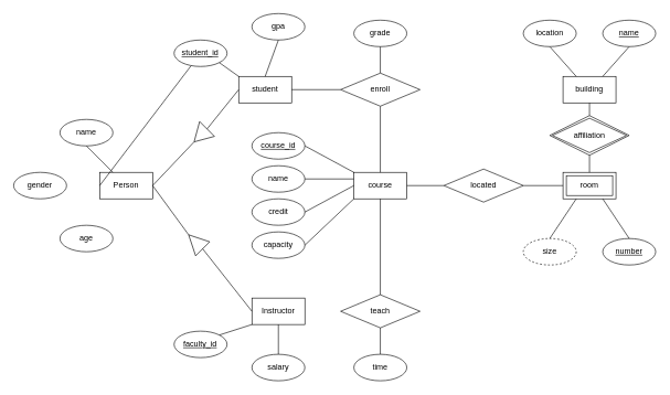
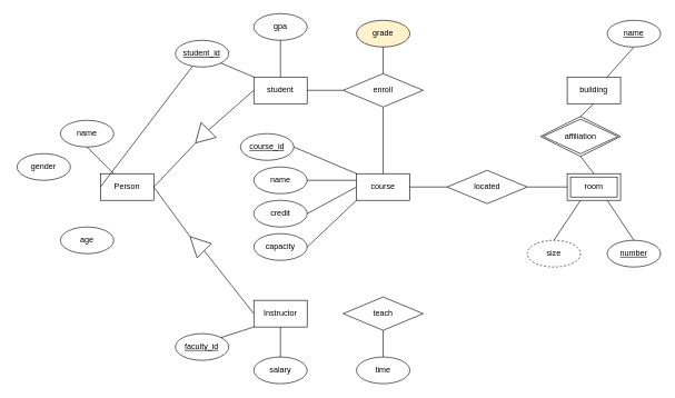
  <mxCell id="0" />
  <mxCell id="1" parent="0" />
- <mxCell id="2" value="student" style="rounded=0;whiteSpace=wrap;html=1;" parent="1" vertex="1"><mxGeometry x="360" y="115" width="80" height="40" as="geometry" /></mxCell>
+ <mxCell id="2" value="student" style="rounded=0;whiteSpace=wrap;html=1;" parent="1" vertex="1"><mxGeometry x="380" y="115" width="80" height="40" as="geometry" /></mxCell>
  <mxCell id="3" value="Instructor" style="rounded=0;whiteSpace=wrap;html=1;" parent="1" vertex="1"><mxGeometry x="380" y="450" width="80" height="40" as="geometry" /></mxCell>
  <mxCell id="4" value="" style="endArrow=none;html=1;rounded=0;exitX=1;exitY=0.5;exitDx=0;exitDy=0;entryX=0;entryY=0.5;entryDx=0;entryDy=0;" parent="1" source="2" edge="1" target="20"><mxGeometry width="50" height="50" relative="1" as="geometry"><mxPoint x="660" y="380" as="sourcePoint" /><mxPoint x="520" y="135" as="targetPoint" /></mxGeometry></mxCell>
  <mxCell id="5" value="course" style="rounded=0;whiteSpace=wrap;html=1;" parent="1" vertex="1"><mxGeometry x="534" y="260" width="80" height="40" as="geometry" /></mxCell>
  <mxCell id="6" value="" style="endArrow=none;html=1;rounded=0;exitX=0.5;exitY=0;exitDx=0;exitDy=0;entryX=0.5;entryY=1;entryDx=0;entryDy=0;" parent="1" source="5" target="20" edge="1"><mxGeometry width="50" height="50" relative="1" as="geometry"><mxPoint x="624" y="400" as="sourcePoint" /><mxPoint x="644" y="135" as="targetPoint" /></mxGeometry></mxCell>
  <mxCell id="7" value="Person" style="rounded=0;whiteSpace=wrap;html=1;" parent="1" vertex="1"><mxGeometry x="150" y="260" width="80" height="40" as="geometry" /></mxCell>
  <mxCell id="8" value="" style="triangle;whiteSpace=wrap;html=1;rotation=135;" parent="1" vertex="1"><mxGeometry x="288.63" y="188.37" width="27.58" height="31.63" as="geometry" /></mxCell>
  <mxCell id="9" value="" style="endArrow=none;html=1;rounded=0;entryX=0;entryY=0.5;entryDx=0;entryDy=0;exitX=0;exitY=0.5;exitDx=0;exitDy=0;" parent="1" source="8" target="2" edge="1"><mxGeometry width="50" height="50" relative="1" as="geometry"><mxPoint x="430" y="340" as="sourcePoint" /><mxPoint x="480" y="290" as="targetPoint" /></mxGeometry></mxCell>
  <mxCell id="10" value="" style="endArrow=none;html=1;rounded=0;entryX=1;entryY=0.5;entryDx=0;entryDy=0;exitX=1;exitY=0.5;exitDx=0;exitDy=0;" parent="1" source="8" target="7" edge="1"><mxGeometry width="50" height="50" relative="1" as="geometry"><mxPoint x="346" y="273" as="sourcePoint" /><mxPoint x="400" y="260" as="targetPoint" /></mxGeometry></mxCell>
  <mxCell id="11" value="" style="triangle;whiteSpace=wrap;html=1;rotation=-135;" parent="1" vertex="1"><mxGeometry x="280" y="350" width="30" height="30" as="geometry" /></mxCell>
  <mxCell id="12" value="" style="endArrow=none;html=1;rounded=0;entryX=0;entryY=0.5;entryDx=0;entryDy=0;exitX=0;exitY=0.5;exitDx=0;exitDy=0;" parent="1" source="11" target="3" edge="1"><mxGeometry width="50" height="50" relative="1" as="geometry"><mxPoint x="430" y="395" as="sourcePoint" /><mxPoint x="380" y="385" as="targetPoint" /></mxGeometry></mxCell>
  <mxCell id="13" value="" style="endArrow=none;html=1;rounded=0;entryX=1;entryY=0.5;entryDx=0;entryDy=0;exitX=1;exitY=0.5;exitDx=0;exitDy=0;" parent="1" source="11" target="7" edge="1"><mxGeometry width="50" height="50" relative="1" as="geometry"><mxPoint x="346" y="328" as="sourcePoint" /><mxPoint x="230" y="335" as="targetPoint" /></mxGeometry></mxCell>
  <mxCell id="14" value="name" style="ellipse;whiteSpace=wrap;html=1;" vertex="1" parent="1"><mxGeometry x="90" y="180" width="80" height="40" as="geometry" /></mxCell>
- <mxCell id="15" value="gender" style="ellipse;whiteSpace=wrap;html=1;" vertex="1" parent="1"><mxGeometry x="20" y="260" width="80" height="40" as="geometry" /></mxCell>
+ <mxCell id="15" value="gender" style="ellipse;whiteSpace=wrap;html=1;" vertex="1" parent="1"><mxGeometry x="25" y="230" width="80" height="40" as="geometry" /></mxCell>
  <mxCell id="16" value="age" style="ellipse;whiteSpace=wrap;html=1;" vertex="1" parent="1"><mxGeometry x="90" y="340" width="80" height="40" as="geometry" /></mxCell>
  <mxCell id="17" value="" style="endArrow=none;html=1;rounded=0;entryX=0.5;entryY=1;entryDx=0;entryDy=0;exitX=0.25;exitY=0;exitDx=0;exitDy=0;" edge="1" parent="1" source="7" target="14"><mxGeometry width="50" height="50" relative="1" as="geometry"><mxPoint x="410" y="290" as="sourcePoint" /><mxPoint x="460" y="240" as="targetPoint" /></mxGeometry></mxCell>
  <mxCell id="18" value="" style="endArrow=none;html=1;rounded=0;exitX=0;exitY=0.5;exitDx=0;exitDy=0;" edge="1" parent="1" source="7" target="40"><mxGeometry width="50" height="50" relative="1" as="geometry"><mxPoint x="410" y="290" as="sourcePoint" /><mxPoint x="460" y="240" as="targetPoint" /></mxGeometry></mxCell>
- <mxCell id="19" value="grade" style="ellipse;whiteSpace=wrap;html=1;" vertex="1" parent="1"><mxGeometry x="534" y="30" width="80" height="40" as="geometry" /></mxCell>
+ <mxCell id="19" value="grade" style="ellipse;whiteSpace=wrap;html=1;fillColor=#fff2cc;" vertex="1" parent="1"><mxGeometry x="534" y="30" width="80" height="40" as="geometry" /></mxCell>
  <mxCell id="20" value="enroll" style="shape=rhombus;perimeter=rhombusPerimeter;whiteSpace=wrap;html=1;align=center;" vertex="1" parent="1"><mxGeometry x="514" y="110" width="120" height="50" as="geometry" /></mxCell>
  <mxCell id="21" value="" style="endArrow=none;html=1;rounded=0;exitX=0.5;exitY=1;exitDx=0;exitDy=0;entryX=0.5;entryY=0;entryDx=0;entryDy=0;" edge="1" parent="1" source="19" target="20"><mxGeometry width="50" height="50" relative="1" as="geometry"><mxPoint x="544" y="300" as="sourcePoint" /><mxPoint x="594" y="110" as="targetPoint" /></mxGeometry></mxCell>
  <mxCell id="22" value="building" style="rounded=0;whiteSpace=wrap;html=1;" vertex="1" parent="1"><mxGeometry x="850" y="115" width="80" height="40" as="geometry" /></mxCell>
- <mxCell id="23" value="affiliation" style="shape=rhombus;double=1;perimeter=rhombusPerimeter;whiteSpace=wrap;html=1;align=center;" vertex="1" parent="1"><mxGeometry x="830" y="174.19" width="120" height="60" as="geometry" /></mxCell>
+ <mxCell id="23" value="affiliation" style="shape=rhombus;double=1;perimeter=rhombusPerimeter;whiteSpace=wrap;html=1;align=center;" vertex="1" parent="1"><mxGeometry x="810" y="174.19" width="120" height="60" as="geometry" /></mxCell>
  <mxCell id="24" value="number" style="ellipse;whiteSpace=wrap;html=1;fontStyle=4" vertex="1" parent="1"><mxGeometry x="910" y="360" width="80" height="40" as="geometry" /></mxCell>
  <mxCell id="25" value="size" style="ellipse;whiteSpace=wrap;html=1;dashed=1;" vertex="1" parent="1"><mxGeometry x="790" y="360" width="80" height="40" as="geometry" /></mxCell>
  <mxCell id="26" value="room" style="shape=ext;margin=3;double=1;whiteSpace=wrap;html=1;align=center;" vertex="1" parent="1"><mxGeometry x="850" y="260" width="80" height="40" as="geometry" /></mxCell>
  <mxCell id="27" value="" style="endArrow=none;html=1;rounded=0;entryX=0.5;entryY=0;entryDx=0;entryDy=0;exitX=0.75;exitY=1;exitDx=0;exitDy=0;" edge="1" parent="1" source="26" target="24"><mxGeometry width="50" height="50" relative="1" as="geometry"><mxPoint x="810" y="360" as="sourcePoint" /><mxPoint x="860" y="310" as="targetPoint" /></mxGeometry></mxCell>
  <mxCell id="28" value="" style="endArrow=none;html=1;rounded=0;entryX=0.5;entryY=0;entryDx=0;entryDy=0;exitX=0.25;exitY=1;exitDx=0;exitDy=0;" edge="1" parent="1" source="26" target="25"><mxGeometry width="50" height="50" relative="1" as="geometry"><mxPoint x="810" y="360" as="sourcePoint" /><mxPoint x="860" y="310" as="targetPoint" /></mxGeometry></mxCell>
  <mxCell id="29" value="located" style="shape=rhombus;perimeter=rhombusPerimeter;whiteSpace=wrap;html=1;align=center;" vertex="1" parent="1"><mxGeometry x="670" y="255" width="120" height="50" as="geometry" /></mxCell>
  <mxCell id="30" value="" style="endArrow=none;html=1;rounded=0;exitX=1;exitY=0.5;exitDx=0;exitDy=0;entryX=0;entryY=0.5;entryDx=0;entryDy=0;" edge="1" parent="1" source="5" target="29"><mxGeometry width="50" height="50" relative="1" as="geometry"><mxPoint x="780" y="240" as="sourcePoint" /><mxPoint x="830" y="190" as="targetPoint" /></mxGeometry></mxCell>
  <mxCell id="31" value="" style="endArrow=none;html=1;rounded=0;exitX=1;exitY=0.5;exitDx=0;exitDy=0;entryX=0;entryY=0.5;entryDx=0;entryDy=0;" edge="1" parent="1" source="29" target="26"><mxGeometry width="50" height="50" relative="1" as="geometry"><mxPoint x="870" y="320" as="sourcePoint" /><mxPoint x="920" y="270" as="targetPoint" /></mxGeometry></mxCell>
  <mxCell id="32" value="" style="endArrow=none;html=1;rounded=0;exitX=0.5;exitY=0;exitDx=0;exitDy=0;entryX=0.5;entryY=1;entryDx=0;entryDy=0;" edge="1" parent="1" source="26" target="23"><mxGeometry width="50" height="50" relative="1" as="geometry"><mxPoint x="870" y="320" as="sourcePoint" /><mxPoint x="920" y="270" as="targetPoint" /></mxGeometry></mxCell>
  <mxCell id="33" value="" style="endArrow=none;html=1;rounded=0;exitX=0.5;exitY=0;exitDx=0;exitDy=0;entryX=0.5;entryY=1;entryDx=0;entryDy=0;" edge="1" parent="1" source="23" target="22"><mxGeometry width="50" height="50" relative="1" as="geometry"><mxPoint x="870" y="320" as="sourcePoint" /><mxPoint x="920" y="270" as="targetPoint" /></mxGeometry></mxCell>
  <mxCell id="34" value="teach" style="shape=rhombus;perimeter=rhombusPerimeter;whiteSpace=wrap;html=1;align=center;" vertex="1" parent="1"><mxGeometry x="514" y="445" width="120" height="50" as="geometry" /></mxCell>
- <mxCell id="35" value="" style="endArrow=none;html=1;rounded=0;exitX=0.5;exitY=1;exitDx=0;exitDy=0;entryX=0.5;entryY=0;entryDx=0;entryDy=0;" edge="1" parent="1" source="5" target="34"><mxGeometry width="50" height="50" relative="1" as="geometry"><mxPoint x="634" y="240" as="sourcePoint" /><mxPoint x="684" y="190" as="targetPoint" /></mxGeometry></mxCell>
- <mxCell id="36" value="" style="endArrow=none;html=1;rounded=0;entryX=0.5;entryY=1;entryDx=0;entryDy=0;exitX=0.25;exitY=0;exitDx=0;exitDy=0;" edge="1" parent="1" source="22" target="39"><mxGeometry width="50" height="50" relative="1" as="geometry"><mxPoint x="590" y="240" as="sourcePoint" /><mxPoint x="830" y="80" as="targetPoint" /></mxGeometry></mxCell>
  <mxCell id="37" value="" style="endArrow=none;html=1;rounded=0;entryX=0.5;entryY=1;entryDx=0;entryDy=0;exitX=0.75;exitY=0;exitDx=0;exitDy=0;" edge="1" parent="1" source="22" target="38"><mxGeometry width="50" height="50" relative="1" as="geometry"><mxPoint x="590" y="240" as="sourcePoint" /><mxPoint x="950" y="80" as="targetPoint" /></mxGeometry></mxCell>
  <mxCell id="38" value="name" style="ellipse;whiteSpace=wrap;html=1;fontStyle=4" vertex="1" parent="1"><mxGeometry x="910" y="30" width="80" height="40" as="geometry" /></mxCell>
- <mxCell id="39" value="location" style="ellipse;whiteSpace=wrap;html=1;" vertex="1" parent="1"><mxGeometry x="790" y="30" width="80" height="40" as="geometry" /></mxCell>
  <mxCell id="40" value="student_id" style="ellipse;whiteSpace=wrap;html=1;fontStyle=4" vertex="1" parent="1"><mxGeometry x="262.42" y="60" width="80" height="40" as="geometry" /></mxCell>
  <mxCell id="41" value="gpa" style="ellipse;whiteSpace=wrap;html=1;" vertex="1" parent="1"><mxGeometry x="380" y="20" width="80" height="40" as="geometry" /></mxCell>
  <mxCell id="42" value="" style="endArrow=none;html=1;rounded=0;exitX=0;exitY=0;exitDx=0;exitDy=0;entryX=1;entryY=1;entryDx=0;entryDy=0;" edge="1" parent="1" source="2" target="40"><mxGeometry width="50" height="50" relative="1" as="geometry"><mxPoint x="520" y="240" as="sourcePoint" /><mxPoint x="570" y="190" as="targetPoint" /></mxGeometry></mxCell>
  <mxCell id="43" value="" style="endArrow=none;html=1;rounded=0;exitX=0.5;exitY=0;exitDx=0;exitDy=0;entryX=0.5;entryY=1;entryDx=0;entryDy=0;" edge="1" parent="1" source="2" target="41"><mxGeometry width="50" height="50" relative="1" as="geometry"><mxPoint x="520" y="240" as="sourcePoint" /><mxPoint x="570" y="190" as="targetPoint" /></mxGeometry></mxCell>
- <mxCell id="44" value="course_id" style="ellipse;whiteSpace=wrap;html=1;fontStyle=4" vertex="1" parent="1"><mxGeometry x="380" y="200" width="80" height="40" as="geometry" /></mxCell>
+ <mxCell id="44" value="course_id" style="ellipse;whiteSpace=wrap;html=1;fontStyle=4" vertex="1" parent="1"><mxGeometry x="360" y="200" width="80" height="40" as="geometry" /></mxCell>
  <mxCell id="45" value="name" style="ellipse;whiteSpace=wrap;html=1;" vertex="1" parent="1"><mxGeometry x="380" y="250" width="80" height="40" as="geometry" /></mxCell>
  <mxCell id="46" value="credit" style="ellipse;whiteSpace=wrap;html=1;" vertex="1" parent="1"><mxGeometry x="380" y="300" width="80" height="40" as="geometry" /></mxCell>
  <mxCell id="47" value="capacity" style="ellipse;whiteSpace=wrap;html=1;" vertex="1" parent="1"><mxGeometry x="380" y="350" width="80" height="40" as="geometry" /></mxCell>
  <mxCell id="48" value="" style="endArrow=none;html=1;rounded=0;exitX=0;exitY=0;exitDx=0;exitDy=0;entryX=1;entryY=0.5;entryDx=0;entryDy=0;" edge="1" parent="1" source="5" target="44"><mxGeometry width="50" height="50" relative="1" as="geometry"><mxPoint x="520" y="240" as="sourcePoint" /><mxPoint x="570" y="190" as="targetPoint" /></mxGeometry></mxCell>
  <mxCell id="49" value="" style="endArrow=none;html=1;rounded=0;exitX=0;exitY=0.25;exitDx=0;exitDy=0;entryX=1;entryY=0.5;entryDx=0;entryDy=0;" edge="1" parent="1" source="5" target="45"><mxGeometry width="50" height="50" relative="1" as="geometry"><mxPoint x="520" y="240" as="sourcePoint" /><mxPoint x="570" y="190" as="targetPoint" /></mxGeometry></mxCell>
  <mxCell id="50" value="" style="endArrow=none;html=1;rounded=0;exitX=0;exitY=0.5;exitDx=0;exitDy=0;entryX=1;entryY=0.5;entryDx=0;entryDy=0;" edge="1" parent="1" source="5" target="46"><mxGeometry width="50" height="50" relative="1" as="geometry"><mxPoint x="520" y="240" as="sourcePoint" /><mxPoint x="570" y="190" as="targetPoint" /></mxGeometry></mxCell>
  <mxCell id="51" value="" style="endArrow=none;html=1;rounded=0;exitX=1;exitY=0.5;exitDx=0;exitDy=0;entryX=0;entryY=1;entryDx=0;entryDy=0;" edge="1" parent="1" source="47" target="5"><mxGeometry width="50" height="50" relative="1" as="geometry"><mxPoint x="520" y="240" as="sourcePoint" /><mxPoint x="570" y="190" as="targetPoint" /></mxGeometry></mxCell>
  <mxCell id="52" value="salary" style="ellipse;whiteSpace=wrap;html=1;" vertex="1" parent="1"><mxGeometry x="380" y="535" width="80" height="40" as="geometry" /></mxCell>
  <mxCell id="53" value="faculty_id" style="ellipse;whiteSpace=wrap;html=1;fontStyle=4" vertex="1" parent="1"><mxGeometry x="262.42" y="500" width="80" height="40" as="geometry" /></mxCell>
  <mxCell id="54" value="" style="endArrow=none;html=1;rounded=0;exitX=0.5;exitY=1;exitDx=0;exitDy=0;entryX=0.5;entryY=0;entryDx=0;entryDy=0;" edge="1" parent="1" source="3" target="52"><mxGeometry width="50" height="50" relative="1" as="geometry"><mxPoint x="460" y="350" as="sourcePoint" /><mxPoint x="510" y="300" as="targetPoint" /></mxGeometry></mxCell>
  <mxCell id="55" value="" style="endArrow=none;html=1;rounded=0;exitX=0;exitY=1;exitDx=0;exitDy=0;entryX=1;entryY=0;entryDx=0;entryDy=0;" edge="1" parent="1" source="3" target="53"><mxGeometry width="50" height="50" relative="1" as="geometry"><mxPoint x="460" y="350" as="sourcePoint" /><mxPoint x="510" y="300" as="targetPoint" /></mxGeometry></mxCell>
  <mxCell id="56" value="time" style="ellipse;whiteSpace=wrap;html=1;" vertex="1" parent="1"><mxGeometry x="534" y="535" width="80" height="40" as="geometry" /></mxCell>
  <mxCell id="57" value="" style="endArrow=none;html=1;rounded=0;exitX=0.5;exitY=1;exitDx=0;exitDy=0;entryX=0.5;entryY=0;entryDx=0;entryDy=0;" edge="1" parent="1" source="34" target="56"><mxGeometry width="50" height="50" relative="1" as="geometry"><mxPoint x="520" y="350" as="sourcePoint" /><mxPoint x="570" y="300" as="targetPoint" /></mxGeometry></mxCell>
